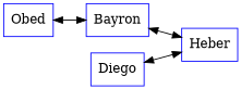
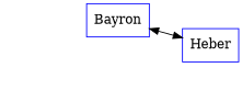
  digraph {
    rankdir=LR
    node [color=blue shape=box]
    edge [dir=both]
-   Obed
    Bayron
    Heber
-   Diego
-   Obed -> Bayron
    Bayron -> Heber
-   Diego -> Heber
  }
